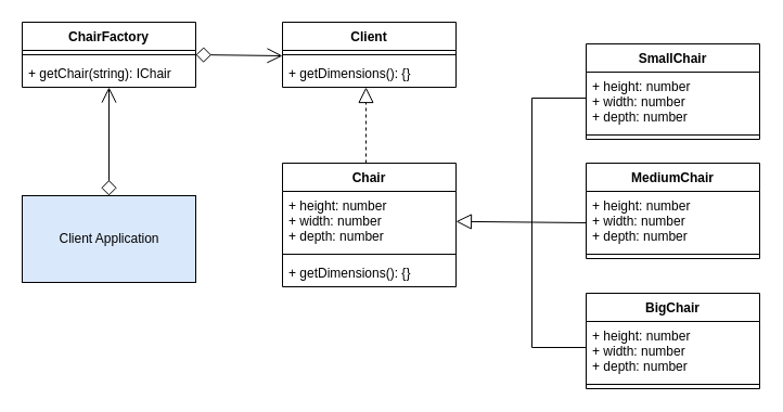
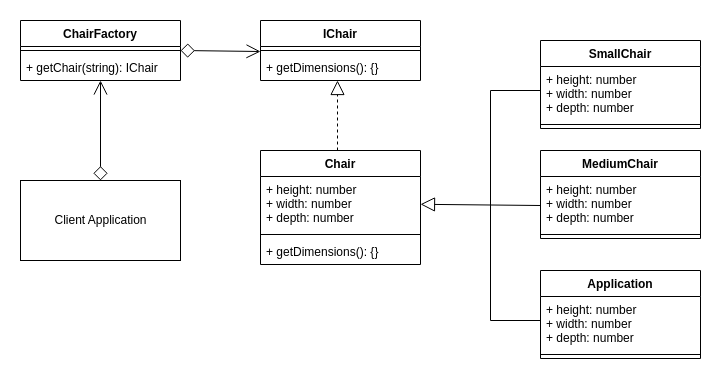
  <mxCell id="0" />
  <mxCell id="1" parent="0" />
- <mxCell id="2" value="Client Application" style="html=1;fillColor=#dae8fc;" vertex="1" parent="1"><mxGeometry x="20" y="180" width="160" height="80" as="geometry" /></mxCell>
+ <mxCell id="2" value="Client Application" style="html=1;" vertex="1" parent="1"><mxGeometry x="20" y="180" width="160" height="80" as="geometry" /></mxCell>
  <mxCell id="3" value="ChairFactory" style="swimlane;fontStyle=1;align=center;verticalAlign=top;childLayout=stackLayout;horizontal=1;startSize=26;horizontalStack=0;resizeParent=1;resizeParentMax=0;resizeLast=0;collapsible=1;marginBottom=0;" vertex="1" parent="1"><mxGeometry x="20" y="20" width="160" height="60" as="geometry" /></mxCell>
  <mxCell id="4" value="" style="line;strokeWidth=1;fillColor=none;align=left;verticalAlign=middle;spacingTop=-1;spacingLeft=3;spacingRight=3;rotatable=0;labelPosition=right;points=[];portConstraint=eastwest;" vertex="1" parent="3"><mxGeometry y="26" width="160" height="8" as="geometry" /></mxCell>
  <mxCell id="5" value="+ getChair(string): IChair" style="text;strokeColor=none;fillColor=none;align=left;verticalAlign=top;spacingLeft=4;spacingRight=4;overflow=hidden;rotatable=0;points=[[0,0.5],[1,0.5]];portConstraint=eastwest;" vertex="1" parent="3"><mxGeometry y="34" width="160" height="26" as="geometry" /></mxCell>
- <mxCell id="6" value="Client" style="swimlane;fontStyle=1;align=center;verticalAlign=top;childLayout=stackLayout;horizontal=1;startSize=26;horizontalStack=0;resizeParent=1;resizeParentMax=0;resizeLast=0;collapsible=1;marginBottom=0;" vertex="1" parent="1"><mxGeometry x="260" y="20" width="160" height="60" as="geometry" /></mxCell>
+ <mxCell id="6" value="IChair" style="swimlane;fontStyle=1;align=center;verticalAlign=top;childLayout=stackLayout;horizontal=1;startSize=26;horizontalStack=0;resizeParent=1;resizeParentMax=0;resizeLast=0;collapsible=1;marginBottom=0;" vertex="1" parent="1"><mxGeometry x="260" y="20" width="160" height="60" as="geometry" /></mxCell>
  <mxCell id="7" value="" style="line;strokeWidth=1;fillColor=none;align=left;verticalAlign=middle;spacingTop=-1;spacingLeft=3;spacingRight=3;rotatable=0;labelPosition=right;points=[];portConstraint=eastwest;" vertex="1" parent="6"><mxGeometry y="26" width="160" height="8" as="geometry" /></mxCell>
  <mxCell id="8" value="+ getDimensions(): {}" style="text;strokeColor=none;fillColor=none;align=left;verticalAlign=top;spacingLeft=4;spacingRight=4;overflow=hidden;rotatable=0;points=[[0,0.5],[1,0.5]];portConstraint=eastwest;" vertex="1" parent="6"><mxGeometry y="34" width="160" height="26" as="geometry" /></mxCell>
  <mxCell id="9" value="Chair" style="swimlane;fontStyle=1;align=center;verticalAlign=top;childLayout=stackLayout;horizontal=1;startSize=26;horizontalStack=0;resizeParent=1;resizeParentMax=0;resizeLast=0;collapsible=1;marginBottom=0;" vertex="1" parent="1"><mxGeometry x="260" y="150" width="160" height="114" as="geometry" /></mxCell>
  <mxCell id="10" value="+ height: number&#10;+ width: number&#10;+ depth: number" style="text;strokeColor=none;fillColor=none;align=left;verticalAlign=top;spacingLeft=4;spacingRight=4;overflow=hidden;rotatable=0;points=[[0,0.5],[1,0.5]];portConstraint=eastwest;" vertex="1" parent="9"><mxGeometry y="26" width="160" height="54" as="geometry" /></mxCell>
  <mxCell id="11" value="" style="line;strokeWidth=1;fillColor=none;align=left;verticalAlign=middle;spacingTop=-1;spacingLeft=3;spacingRight=3;rotatable=0;labelPosition=right;points=[];portConstraint=eastwest;" vertex="1" parent="9"><mxGeometry y="80" width="160" height="8" as="geometry" /></mxCell>
  <mxCell id="12" value="+ getDimensions(): {}" style="text;strokeColor=none;fillColor=none;align=left;verticalAlign=top;spacingLeft=4;spacingRight=4;overflow=hidden;rotatable=0;points=[[0,0.5],[1,0.5]];portConstraint=eastwest;" vertex="1" parent="9"><mxGeometry y="88" width="160" height="26" as="geometry" /></mxCell>
  <mxCell id="13" value="SmallChair" style="swimlane;fontStyle=1;align=center;verticalAlign=top;childLayout=stackLayout;horizontal=1;startSize=26;horizontalStack=0;resizeParent=1;resizeParentMax=0;resizeLast=0;collapsible=1;marginBottom=0;" vertex="1" parent="1"><mxGeometry x="540" y="40" width="160" height="88" as="geometry" /></mxCell>
  <mxCell id="14" value="+ height: number&#10;+ width: number&#10;+ depth: number" style="text;strokeColor=none;fillColor=none;align=left;verticalAlign=top;spacingLeft=4;spacingRight=4;overflow=hidden;rotatable=0;points=[[0,0.5],[1,0.5]];portConstraint=eastwest;" vertex="1" parent="13"><mxGeometry y="26" width="160" height="54" as="geometry" /></mxCell>
  <mxCell id="15" value="" style="line;strokeWidth=1;fillColor=none;align=left;verticalAlign=middle;spacingTop=-1;spacingLeft=3;spacingRight=3;rotatable=0;labelPosition=right;points=[];portConstraint=eastwest;" vertex="1" parent="13"><mxGeometry y="80" width="160" height="8" as="geometry" /></mxCell>
  <mxCell id="16" value="MediumChair" style="swimlane;fontStyle=1;align=center;verticalAlign=top;childLayout=stackLayout;horizontal=1;startSize=26;horizontalStack=0;resizeParent=1;resizeParentMax=0;resizeLast=0;collapsible=1;marginBottom=0;" vertex="1" parent="1"><mxGeometry x="540" y="150" width="160" height="88" as="geometry" /></mxCell>
  <mxCell id="17" value="+ height: number&#10;+ width: number&#10;+ depth: number" style="text;strokeColor=none;fillColor=none;align=left;verticalAlign=top;spacingLeft=4;spacingRight=4;overflow=hidden;rotatable=0;points=[[0,0.5],[1,0.5]];portConstraint=eastwest;" vertex="1" parent="16"><mxGeometry y="26" width="160" height="54" as="geometry" /></mxCell>
  <mxCell id="18" value="" style="line;strokeWidth=1;fillColor=none;align=left;verticalAlign=middle;spacingTop=-1;spacingLeft=3;spacingRight=3;rotatable=0;labelPosition=right;points=[];portConstraint=eastwest;" vertex="1" parent="16"><mxGeometry y="80" width="160" height="8" as="geometry" /></mxCell>
- <mxCell id="19" value="BigChair" style="swimlane;fontStyle=1;align=center;verticalAlign=top;childLayout=stackLayout;horizontal=1;startSize=26;horizontalStack=0;resizeParent=1;resizeParentMax=0;resizeLast=0;collapsible=1;marginBottom=0;" vertex="1" parent="1"><mxGeometry x="540" y="270" width="160" height="88" as="geometry" /></mxCell>
+ <mxCell id="19" value="Application" style="swimlane;fontStyle=1;align=center;verticalAlign=top;childLayout=stackLayout;horizontal=1;startSize=26;horizontalStack=0;resizeParent=1;resizeParentMax=0;resizeLast=0;collapsible=1;marginBottom=0;" vertex="1" parent="1"><mxGeometry x="540" y="270" width="160" height="88" as="geometry" /></mxCell>
  <mxCell id="20" value="+ height: number&#10;+ width: number&#10;+ depth: number" style="text;strokeColor=none;fillColor=none;align=left;verticalAlign=top;spacingLeft=4;spacingRight=4;overflow=hidden;rotatable=0;points=[[0,0.5],[1,0.5]];portConstraint=eastwest;" vertex="1" parent="19"><mxGeometry y="26" width="160" height="54" as="geometry" /></mxCell>
  <mxCell id="21" value="" style="line;strokeWidth=1;fillColor=none;align=left;verticalAlign=middle;spacingTop=-1;spacingLeft=3;spacingRight=3;rotatable=0;labelPosition=right;points=[];portConstraint=eastwest;" vertex="1" parent="19"><mxGeometry y="80" width="160" height="8" as="geometry" /></mxCell>
  <mxCell id="22" value="" style="html=1;verticalAlign=bottom;startArrow=diamond;startFill=0;endArrow=open;startSize=12;endFill=0;endSize=12;" edge="1" parent="1"><mxGeometry width="60" relative="1" as="geometry"><mxPoint x="100" y="180" as="sourcePoint" /><mxPoint x="100" y="80" as="targetPoint" /></mxGeometry></mxCell>
  <mxCell id="23" value="" style="html=1;verticalAlign=bottom;startArrow=diamond;startFill=0;endArrow=open;startSize=12;endFill=0;endSize=12;exitX=1;exitY=0.5;exitDx=0;exitDy=0;exitPerimeter=0;entryX=0;entryY=0.625;entryDx=0;entryDy=0;entryPerimeter=0;" edge="1" parent="1" source="4" target="7"><mxGeometry width="60" relative="1" as="geometry"><mxPoint x="110" y="190" as="sourcePoint" /><mxPoint x="110" y="90" as="targetPoint" /></mxGeometry></mxCell>
  <mxCell id="24" value="" style="html=1;verticalAlign=bottom;startArrow=none;startFill=0;endArrow=block;startSize=12;endFill=0;endSize=12;dashed=1;" edge="1" parent="1"><mxGeometry width="60" relative="1" as="geometry"><mxPoint x="337" y="150" as="sourcePoint" /><mxPoint x="337" y="80" as="targetPoint" /></mxGeometry></mxCell>
  <mxCell id="25" value="" style="shape=partialRectangle;whiteSpace=wrap;html=1;bottom=1;right=1;left=1;top=0;fillColor=none;routingCenterX=-0.5;direction=south;" vertex="1" parent="1"><mxGeometry x="490" y="90" width="50" height="230" as="geometry" /></mxCell>
  <mxCell id="26" value="" style="html=1;verticalAlign=bottom;startArrow=none;startFill=0;endArrow=block;startSize=12;endFill=0;endSize=12;exitX=0.5;exitY=0;exitDx=0;exitDy=0;" edge="1" parent="1" source="25" target="10"><mxGeometry width="60" relative="1" as="geometry"><mxPoint x="130" y="210" as="sourcePoint" /><mxPoint x="130" y="110" as="targetPoint" /></mxGeometry></mxCell>
